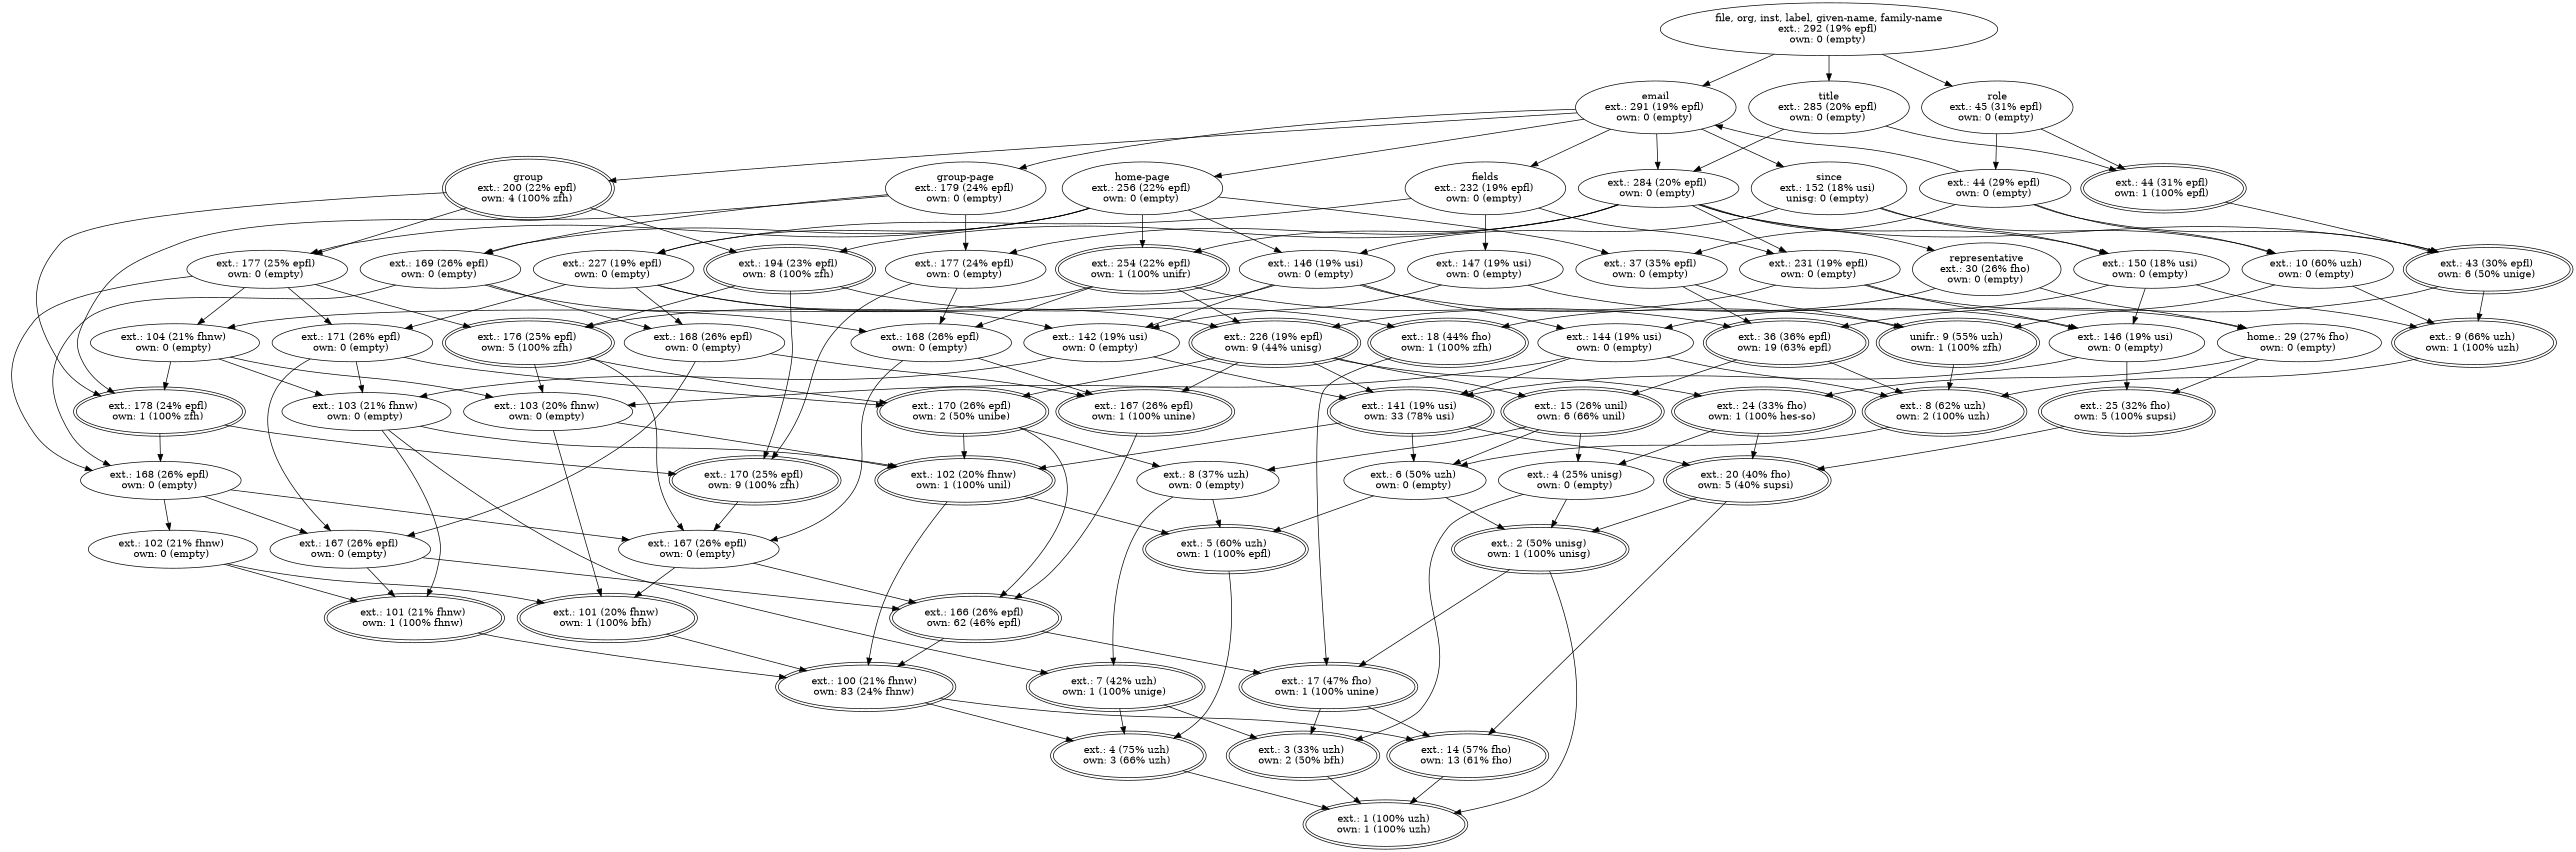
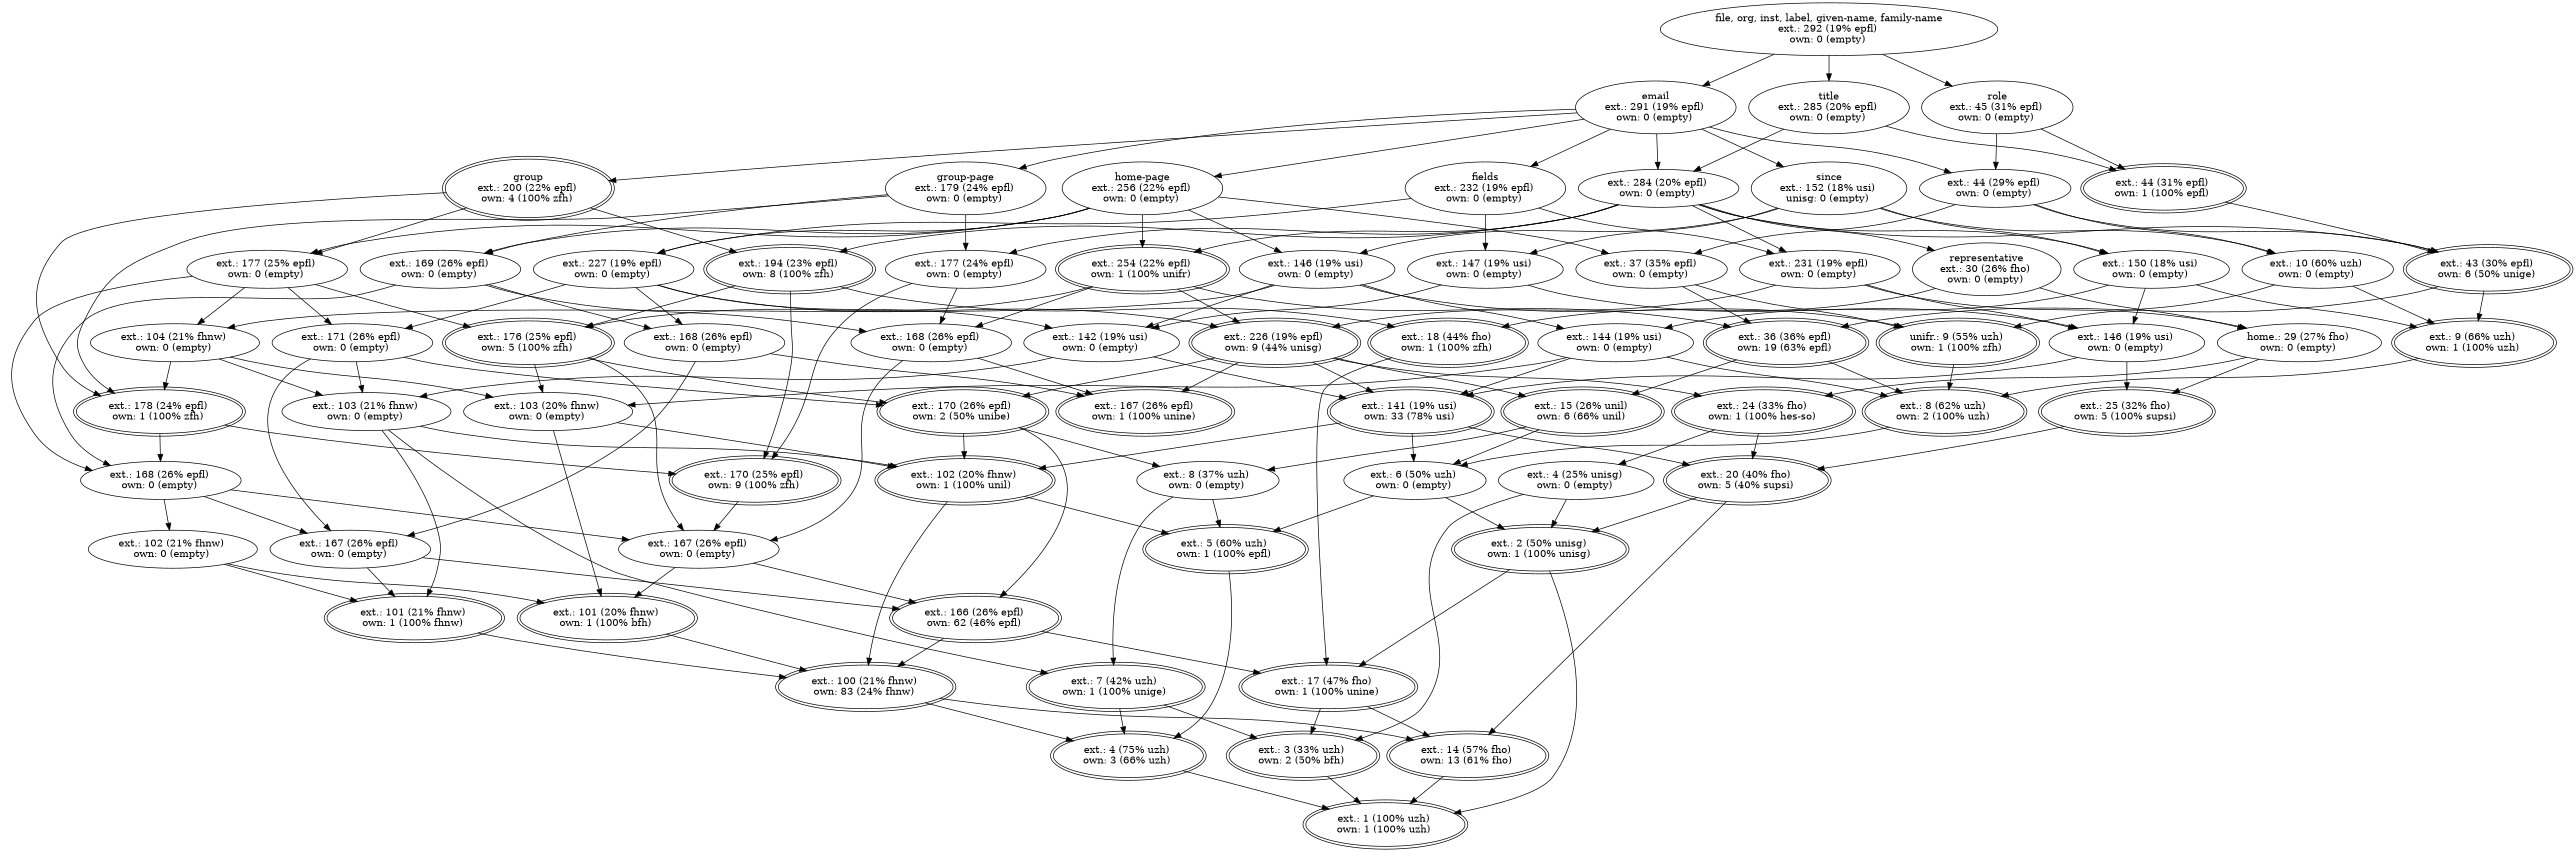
  digraph {
    n1 [label="file, org, inst, label, given-name, family-name\next.: 292 (19% epfl) \nown: 0 (empty) "]
    n2 [label="title\next.: 285 (20% epfl) \nown: 0 (empty) "]
    n3 [label="email\next.: 291 (19% epfl) \nown: 0 (empty) "]
    n4 [label="role\next.: 45 (31% epfl) \nown: 0 (empty) "]
    n5 [label="ext.: 44 (31% epfl) \nown: 1 (100% epfl) " peripheries=2]
    n6 [label="ext.: 284 (20% epfl) \nown: 0 (empty) "]
    n7 [label="home-page\next.: 256 (22% epfl) \nown: 0 (empty) "]
    n8 [label="since\next.: 152 (18% usi) \nunisg: 0 (empty) "]
    n9 [label="fields\next.: 232 (19% epfl) \nown: 0 (empty) "]
    n10 [label="ext.: 44 (29% epfl) \nown: 0 (empty) "]
    n11 [label="group\next.: 200 (22% epfl) \nown: 4 (100% zfh) " peripheries=2]
    n12 [label="group-page\next.: 179 (24% epfl) \nown: 0 (empty) "]
    n13 [label="ext.: 101 (20% fhnw) \nown: 1 (100% bfh) " peripheries=2]
    n14 [label="ext.: 100 (21% fhnw) \nown: 83 (24% fhnw) " peripheries=2]
    n15 [label="ext.: 14 (57% fho) \nown: 13 (61% fho) " peripheries=2]
    n16 [label="ext.: 4 (75% uzh) \nown: 3 (66% uzh) " peripheries=2]
    n17 [label="ext.: 167 (26% epfl) \nown: 0 (empty) "]
    n18 [label="ext.: 166 (26% epfl) \nown: 62 (46% epfl) " peripheries=2]
    n19 [label="ext.: 17 (47% fho) \nown: 1 (100% unine) " peripheries=2]
    n20 [label="ext.: 3 (33% uzh) \nown: 2 (50% bfh) " peripheries=2]
    n21 [label="ext.: 1 (100% uzh) \nown: 1 (100% uzh) " peripheries=2]
    n22 [label="ext.: 7 (42% uzh) \nown: 1 (100% unige) " peripheries=2]
    n23 [label="ext.: 103 (20% fhnw) \nown: 0 (empty) "]
    n24 [label="ext.: 102 (20% fhnw) \nown: 1 (100% unil) " peripheries=2]
    n25 [label="ext.: 5 (60% uzh) \nown: 1 (100% epfl) " peripheries=2]
    n26 [label="ext.: 176 (25% epfl) \nown: 5 (100% zfh) " peripheries=2]
    n27 [label="ext.: 170 (26% epfl) \nown: 2 (50% unibe) " peripheries=2]
    n28 [label="ext.: 8 (37% uzh) \nown: 0 (empty) "]
    n29 [label="ext.: 254 (22% epfl) \nown: 1 (100% unifr) " peripheries=2]
    n30 [label="ext.: 36 (36% epfl) \nown: 19 (63% epfl) " peripheries=2]
    n31 [label="ext.: 226 (19% epfl) \nown: 9 (44% unisg) " peripheries=2]
    n32 [label="ext.: 168 (26% epfl) \nown: 0 (empty) "]
    n33 [label="ext.: 15 (26% unil) \nown: 6 (66% unil) " peripheries=2]
    n34 [label="ext.: 8 (62% uzh) \nown: 2 (100% uzh) " peripheries=2]
    n35 [label="ext.: 144 (19% usi) \nown: 0 (empty) "]
    n36 [label="ext.: 141 (19% usi) \nown: 33 (78% usi) " peripheries=2]
    n37 [label="ext.: 24 (33% fho) \nown: 1 (100% hes-so) " peripheries=2]
    n38 [label="ext.: 167 (26% epfl) \nown: 1 (100% unine) " peripheries=2]
    n39 [label="ext.: 4 (25% unisg) \nown: 0 (empty) "]
    n40 [label="ext.: 6 (50% uzh) \nown: 0 (empty) "]
    n41 [label="ext.: 43 (30% epfl) \nown: 6 (50% unige) " peripheries=2]
    n42 [label="ext.: 150 (18% usi) \nown: 0 (empty) "]
    n43 [label="ext.: 231 (19% epfl) \nown: 0 (empty) "]
    n44 [label="ext.: 194 (23% epfl) \nown: 8 (100% zfh) " peripheries=2]
    n45 [label="ext.: 177 (24% epfl) \nown: 0 (empty) "]
    n46 [label="representative\next.: 30 (26% fho) \nown: 0 (empty) "]
    n47 [label="ext.: 9 (66% uzh) \nown: 1 (100% uzh) " peripheries=2]
    n48 [label="ext.: 20 (40% fho) \nown: 5 (40% supsi) " peripheries=2]
    n49 [label="ext.: 2 (50% unisg) \nown: 1 (100% unisg) " peripheries=2]
    n50 [label="ext.: 102 (21% fhnw) \nown: 0 (empty) "]
    n51 [label="ext.: 101 (21% fhnw) \nown: 1 (100% fhnw) " peripheries=2]
    n52 [label="ext.: 168 (26% epfl) \nown: 0 (empty) "]
    n53 [label="ext.: 167 (26% epfl) \nown: 0 (empty) "]
    n54 [label="ext.: 104 (21% fhnw) \nown: 0 (empty) "]
    n55 [label="ext.: 103 (21% fhnw) \nown: 0 (empty) "]
    n56 [label="ext.: 178 (24% epfl) \nown: 1 (100% zfh) " peripheries=2]
    n57 [label="ext.: 177 (25% epfl) \nown: 0 (empty) "]
    n58 [label="ext.: 171 (26% epfl) \nown: 0 (empty) "]
    n59 [label="ext.: 146 (19% usi) \nown: 0 (empty) "]
    n60 [label="ext.: 227 (19% epfl) \nown: 0 (empty) "]
    n61 [label="ext.: 169 (26% epfl) \nown: 0 (empty) "]
    n62 [label="ext.: 37 (35% epfl) \nown: 0 (empty) "]
    n63 [label="ext.: 142 (19% usi) \nown: 0 (empty) "]
    n64 [label="unifr.: 9 (55% uzh) \nown: 1 (100% zfh) " peripheries=2]
    n65 [label="ext.: 168 (26% epfl) \nown: 0 (empty) "]
    n66 [label="ext.: 146 (19% usi) \nown: 0 (empty) "]
    n67 [label="ext.: 25 (32% fho) \nown: 5 (100% supsi) " peripheries=2]
    n68 [label="home.: 29 (27% fho) \nown: 0 (empty) "]
    n69 [label="ext.: 170 (25% epfl) \nown: 9 (100% zfh) " peripheries=2]
    n70 [label="ext.: 18 (44% fho) \nown: 1 (100% zfh) " peripheries=2]
    n71 [label="ext.: 147 (19% usi) \nown: 0 (empty) "]
    n72 [label="ext.: 10 (60% uzh) \nown: 0 (empty) "]
    n1 -> n2
    n1 -> n3
    n1 -> n4
    n2 -> n5
    n2 -> n6
    n3 -> n6
    n3 -> n7
    n3 -> n8
    n3 -> n9
-   n10 -> n3
+   n3 -> n10
    n3 -> n11
    n3 -> n12
    n4 -> n5
    n4 -> n10
    n5 -> n41
    n6 -> n29
    n6 -> n41
    n6 -> n42
    n6 -> n43
    n6 -> n44
    n6 -> n45
    n6 -> n46
    n7 -> n29
    n7 -> n57
    n7 -> n59
    n7 -> n60
    n7 -> n61
    n7 -> n62
    n8 -> n42
    n8 -> n59
+   n8 -> n71
    n8 -> n72
    n9 -> n43
    n9 -> n60
    n9 -> n71
    n10 -> n41
    n10 -> n62
    n10 -> n72
    n11 -> n44
    n11 -> n56
    n11 -> n57
    n12 -> n45
    n12 -> n56
    n12 -> n61
    n13 -> n14
    n14 -> n15
    n14 -> n16
    n15 -> n21
    n16 -> n21
    n17 -> n13
    n17 -> n18
    n18 -> n14
    n18 -> n19
    n19 -> n15
    n19 -> n20
    n20 -> n21
    n22 -> n16
    n22 -> n20
    n23 -> n13
    n23 -> n24
    n24 -> n14
    n24 -> n25
    n25 -> n16
    n26 -> n17
    n26 -> n23
    n26 -> n27
    n27 -> n18
    n27 -> n24
    n27 -> n28
    n28 -> n22
    n28 -> n25
    n29 -> n26
    n29 -> n30
    n29 -> n31
    n29 -> n32
    n30 -> n33
    n30 -> n34
    n31 -> n27
    n31 -> n33
    n31 -> n36
    n31 -> n37
    n31 -> n38
    n32 -> n17
    n32 -> n38
    n33 -> n28
-   n33 -> n39
    n33 -> n40
    n34 -> n40
    n35 -> n23
    n35 -> n34
    n35 -> n36
    n36 -> n24
    n36 -> n40
    n36 -> n48
    n37 -> n39
    n37 -> n48
-   n38 -> n18
    n39 -> n20
    n39 -> n49
    n40 -> n25
    n40 -> n49
    n41 -> n30
    n41 -> n47
    n42 -> n35
    n42 -> n47
    n42 -> n66
    n43 -> n31
    n43 -> n66
    n43 -> n68
    n44 -> n26
    n44 -> n69
    n44 -> n70
    n45 -> n32
    n45 -> n69
    n46 -> n68
    n46 -> n70
    n47 -> n34
    n48 -> n15
    n48 -> n49
    n49 -> n19
    n49 -> n21
    n50 -> n13
    n50 -> n51
    n51 -> n14
    n52 -> n17
    n52 -> n50
    n52 -> n53
    n53 -> n18
    n53 -> n51
    n54 -> n23
    n54 -> n55
    n54 -> n56
    n55 -> n22
    n55 -> n24
    n55 -> n51
    n56 -> n52
    n56 -> n69
    n57 -> n26
    n57 -> n52
    n57 -> n54
    n57 -> n58
    n58 -> n27
    n58 -> n53
    n58 -> n55
    n59 -> n35
    n59 -> n54
    n59 -> n63
    n59 -> n64
    n60 -> n31
    n60 -> n58
    n60 -> n63
    n60 -> n65
    n61 -> n32
    n61 -> n52
    n61 -> n65
    n62 -> n30
    n62 -> n64
    n63 -> n36
    n63 -> n55
    n64 -> n34
    n65 -> n38
    n65 -> n53
    n66 -> n36
    n66 -> n67
    n67 -> n48
    n68 -> n37
    n68 -> n67
    n69 -> n17
    n70 -> n19
    n71 -> n63
    n71 -> n66
    n72 -> n47
    n72 -> n64
  }
